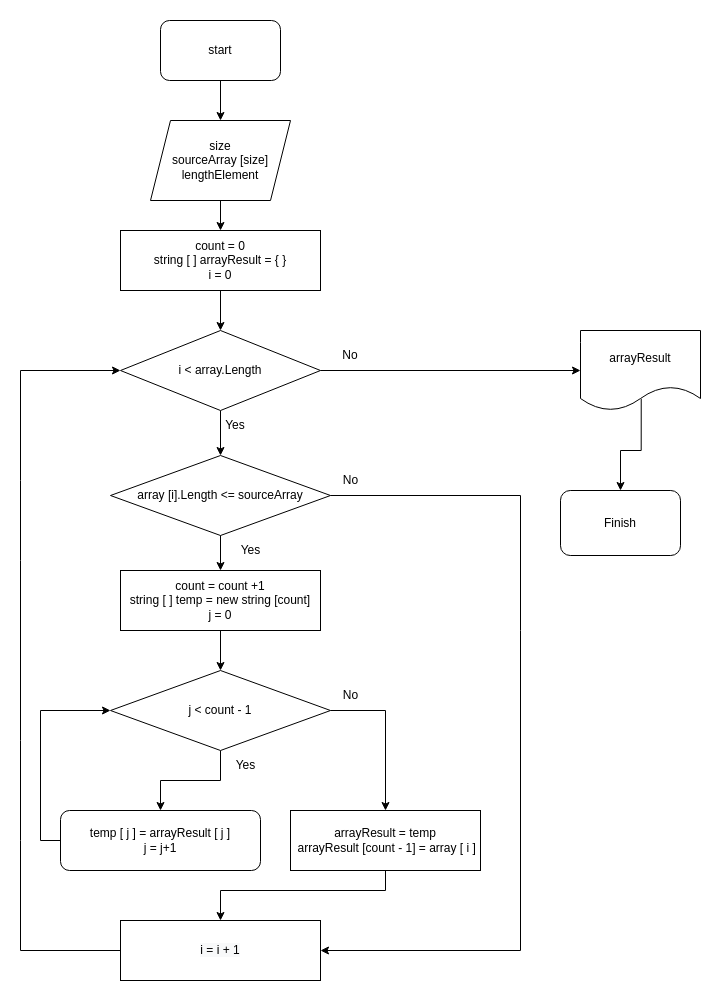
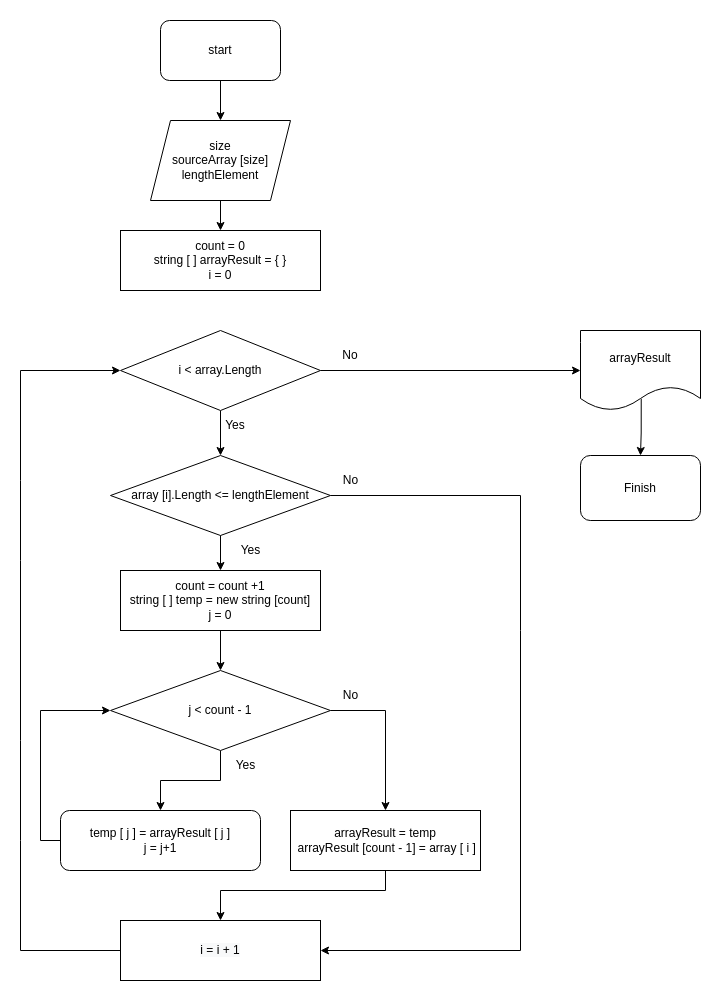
  <mxCell id="0" />
  <mxCell id="1" parent="0" />
  <mxCell id="2" value="" style="edgeStyle=orthogonalEdgeStyle;rounded=0;orthogonalLoop=1;jettySize=auto;html=1;" parent="1" source="3" target="5" edge="1"><mxGeometry relative="1" as="geometry" /></mxCell>
  <mxCell id="3" value="start" style="rounded=1;whiteSpace=wrap;html=1;fontSize=12;glass=0;strokeWidth=1;shadow=0;" parent="1" vertex="1"><mxGeometry x="160" y="20" width="120" height="60" as="geometry" /></mxCell>
  <mxCell id="4" value="" style="edgeStyle=orthogonalEdgeStyle;rounded=0;orthogonalLoop=1;jettySize=auto;html=1;" parent="1" source="5" target="7" edge="1"><mxGeometry relative="1" as="geometry" /></mxCell>
  <mxCell id="5" value="size&lt;br&gt;sourceArray [size]&lt;br&gt;lengthElement" style="shape=parallelogram;perimeter=parallelogramPerimeter;whiteSpace=wrap;html=1;fixedSize=1;" parent="1" vertex="1"><mxGeometry x="150" y="120" width="140" height="80" as="geometry" /></mxCell>
- <mxCell id="6" value="" style="edgeStyle=orthogonalEdgeStyle;rounded=0;orthogonalLoop=1;jettySize=auto;html=1;" parent="1" source="7" target="10" edge="1"><mxGeometry relative="1" as="geometry" /></mxCell>
  <mxCell id="7" value="count = 0&lt;br&gt;string [ ] arrayResult = { }&lt;br&gt;i = 0" style="whiteSpace=wrap;html=1;" parent="1" vertex="1"><mxGeometry x="120" y="230" width="200" height="60" as="geometry" /></mxCell>
  <mxCell id="8" value="" style="edgeStyle=orthogonalEdgeStyle;rounded=0;orthogonalLoop=1;jettySize=auto;html=1;entryX=0.5;entryY=0;entryDx=0;entryDy=0;" parent="1" source="10" target="19" edge="1"><mxGeometry relative="1" as="geometry"><mxPoint x="220" y="460" as="targetPoint" /></mxGeometry></mxCell>
  <mxCell id="9" value="" style="edgeStyle=orthogonalEdgeStyle;rounded=0;orthogonalLoop=1;jettySize=auto;html=1;entryX=0;entryY=0.5;entryDx=0;entryDy=0;" parent="1" source="10" target="15" edge="1"><mxGeometry relative="1" as="geometry"><mxPoint x="470" y="370" as="targetPoint" /></mxGeometry></mxCell>
  <mxCell id="10" value="i &amp;lt; array.Length" style="rhombus;whiteSpace=wrap;html=1;" parent="1" vertex="1"><mxGeometry x="120" y="330" width="200" height="80" as="geometry" /></mxCell>
  <mxCell id="11" value="Yes" style="text;html=1;strokeColor=none;fillColor=none;align=center;verticalAlign=middle;whiteSpace=wrap;rounded=0;" parent="1" vertex="1"><mxGeometry x="205" y="410" width="60" height="30" as="geometry" /></mxCell>
  <mxCell id="12" value="No" style="text;html=1;strokeColor=none;fillColor=none;align=center;verticalAlign=middle;whiteSpace=wrap;rounded=0;" parent="1" vertex="1"><mxGeometry x="305" y="340" width="90" height="30" as="geometry" /></mxCell>
  <mxCell id="13" value="" style="endArrow=classic;html=1;rounded=0;entryX=0;entryY=0.5;entryDx=0;entryDy=0;" parent="1" source="33" target="10" edge="1"><mxGeometry width="50" height="50" relative="1" as="geometry"><mxPoint x="70" y="860" as="sourcePoint" /><mxPoint x="140" y="490" as="targetPoint" /><Array as="points"><mxPoint x="20" y="950" /><mxPoint x="20" y="840" /><mxPoint x="20" y="740" /><mxPoint x="20" y="560" /><mxPoint x="20" y="480" /><mxPoint x="20" y="370" /></Array></mxGeometry></mxCell>
  <mxCell id="14" value="" style="edgeStyle=orthogonalEdgeStyle;rounded=0;orthogonalLoop=1;jettySize=auto;html=1;exitX=0.506;exitY=0.854;exitDx=0;exitDy=0;exitPerimeter=0;" parent="1" source="15" target="16" edge="1"><mxGeometry relative="1" as="geometry"><mxPoint x="760" y="480" as="sourcePoint" /><Array as="points" /></mxGeometry></mxCell>
  <mxCell id="15" value="arrayResult" style="shape=document;whiteSpace=wrap;html=1;boundedLbl=1;" parent="1" vertex="1"><mxGeometry x="580" y="330" width="120" height="80" as="geometry" /></mxCell>
- <mxCell id="16" value="Finish" style="rounded=1;whiteSpace=wrap;html=1;" parent="1" vertex="1"><mxGeometry x="560" y="490" width="120" height="65" as="geometry" /></mxCell>
+ <mxCell id="16" value="Finish" style="rounded=1;whiteSpace=wrap;html=1;" parent="1" vertex="1"><mxGeometry x="580" y="455" width="120" height="65" as="geometry" /></mxCell>
  <mxCell id="17" value="" style="edgeStyle=orthogonalEdgeStyle;rounded=0;orthogonalLoop=1;jettySize=auto;html=1;" parent="1" source="18" target="22" edge="1"><mxGeometry relative="1" as="geometry" /></mxCell>
  <mxCell id="18" value="count = count +1&lt;br&gt;string [ ] temp = new string [count]&lt;br&gt;j = 0" style="whiteSpace=wrap;html=1;" parent="1" vertex="1"><mxGeometry x="120" y="570" width="200" height="60" as="geometry" /></mxCell>
- <mxCell id="19" value="array [i].Length &amp;lt;= sourceArray" style="rhombus;whiteSpace=wrap;html=1;" parent="1" vertex="1"><mxGeometry x="110" y="455" width="220" height="80" as="geometry" /></mxCell>
+ <mxCell id="19" value="array [i].Length &amp;lt;= lengthElement" style="rhombus;whiteSpace=wrap;html=1;" parent="1" vertex="1"><mxGeometry x="110" y="455" width="220" height="80" as="geometry" /></mxCell>
  <mxCell id="20" value="" style="edgeStyle=orthogonalEdgeStyle;rounded=0;orthogonalLoop=1;jettySize=auto;html=1;" parent="1" source="22" target="29" edge="1"><mxGeometry relative="1" as="geometry" /></mxCell>
  <mxCell id="21" value="" style="edgeStyle=orthogonalEdgeStyle;rounded=0;orthogonalLoop=1;jettySize=auto;html=1;" parent="1" source="22" target="31" edge="1"><mxGeometry relative="1" as="geometry"><Array as="points"><mxPoint x="385" y="710" /></Array></mxGeometry></mxCell>
  <mxCell id="22" value="j &amp;lt; count - 1" style="rhombus;whiteSpace=wrap;html=1;" parent="1" vertex="1"><mxGeometry x="110" y="670" width="220" height="80" as="geometry" /></mxCell>
  <mxCell id="23" value="Yes" style="text;html=1;align=center;verticalAlign=middle;resizable=0;points=[];autosize=1;strokeColor=none;fillColor=none;" parent="1" vertex="1"><mxGeometry x="225" y="750" width="40" height="30" as="geometry" /></mxCell>
  <mxCell id="24" value="No" style="text;html=1;align=center;verticalAlign=middle;resizable=0;points=[];autosize=1;strokeColor=none;fillColor=none;" parent="1" vertex="1"><mxGeometry x="330" y="680" width="40" height="30" as="geometry" /></mxCell>
  <mxCell id="25" value="Yes" style="text;html=1;align=center;verticalAlign=middle;resizable=0;points=[];autosize=1;strokeColor=none;fillColor=none;" parent="1" vertex="1"><mxGeometry x="230" y="535" width="40" height="30" as="geometry" /></mxCell>
  <mxCell id="26" value="" style="edgeStyle=orthogonalEdgeStyle;rounded=0;orthogonalLoop=1;jettySize=auto;html=1;exitX=0.5;exitY=1;exitDx=0;exitDy=0;entryX=0.5;entryY=0;entryDx=0;entryDy=0;" parent="1" source="19" target="18" edge="1"><mxGeometry relative="1" as="geometry"><mxPoint x="230" y="470" as="targetPoint" /><mxPoint x="230" y="420" as="sourcePoint" /></mxGeometry></mxCell>
  <mxCell id="27" value="No" style="text;html=1;align=center;verticalAlign=middle;resizable=0;points=[];autosize=1;strokeColor=none;fillColor=none;" parent="1" vertex="1"><mxGeometry x="330" y="465" width="40" height="30" as="geometry" /></mxCell>
  <mxCell id="28" value="" style="edgeStyle=orthogonalEdgeStyle;rounded=0;orthogonalLoop=1;jettySize=auto;html=1;entryX=0;entryY=0.5;entryDx=0;entryDy=0;exitX=0;exitY=0.5;exitDx=0;exitDy=0;" parent="1" source="29" target="22" edge="1"><mxGeometry relative="1" as="geometry"><Array as="points"><mxPoint x="40" y="840" /><mxPoint x="40" y="710" /></Array></mxGeometry></mxCell>
  <mxCell id="29" value="temp [ j ] = arrayResult&amp;nbsp;[ j ]&lt;br&gt;j = j+1" style="whiteSpace=wrap;html=1;rounded=1;" parent="1" vertex="1"><mxGeometry x="60" y="810" width="200" height="60" as="geometry" /></mxCell>
  <mxCell id="30" value="" style="edgeStyle=orthogonalEdgeStyle;rounded=0;orthogonalLoop=1;jettySize=auto;html=1;entryX=0.5;entryY=0;entryDx=0;entryDy=0;" parent="1" source="31" target="33" edge="1"><mxGeometry relative="1" as="geometry"><Array as="points"><mxPoint x="385" y="890" /><mxPoint x="220" y="890" /></Array></mxGeometry></mxCell>
  <mxCell id="31" value="arrayResult&amp;nbsp;&lt;span style=&quot;background-color: initial;&quot;&gt;= temp&lt;/span&gt;&lt;br&gt;&lt;div style=&quot;&quot;&gt;&amp;nbsp;arrayResult [count - 1] = array [ i ]&lt;/div&gt;" style="whiteSpace=wrap;html=1;" parent="1" vertex="1"><mxGeometry x="290" y="810" width="190" height="60" as="geometry" /></mxCell>
  <mxCell id="32" value="" style="endArrow=classic;html=1;rounded=0;exitX=1;exitY=0.5;exitDx=0;exitDy=0;entryX=1;entryY=0.5;entryDx=0;entryDy=0;" parent="1" source="19" target="33" edge="1"><mxGeometry width="50" height="50" relative="1" as="geometry"><mxPoint x="280" y="620" as="sourcePoint" /><mxPoint x="550" y="950.556" as="targetPoint" /><Array as="points"><mxPoint x="520" y="495" /><mxPoint x="520" y="630" /><mxPoint x="520" y="950" /></Array></mxGeometry></mxCell>
  <mxCell id="33" value="&lt;span style=&quot;color: rgb(0, 0, 0); font-family: Helvetica; font-size: 12px; font-style: normal; font-variant-ligatures: normal; font-variant-caps: normal; font-weight: 400; letter-spacing: normal; orphans: 2; text-align: center; text-indent: 0px; text-transform: none; widows: 2; word-spacing: 0px; -webkit-text-stroke-width: 0px; background-color: rgb(248, 249, 250); text-decoration-thickness: initial; text-decoration-style: initial; text-decoration-color: initial; float: none; display: inline !important;&quot;&gt;i = i + 1&lt;/span&gt;" style="whiteSpace=wrap;html=1;" parent="1" vertex="1"><mxGeometry x="120" y="920" width="200" height="60" as="geometry" /></mxCell>
